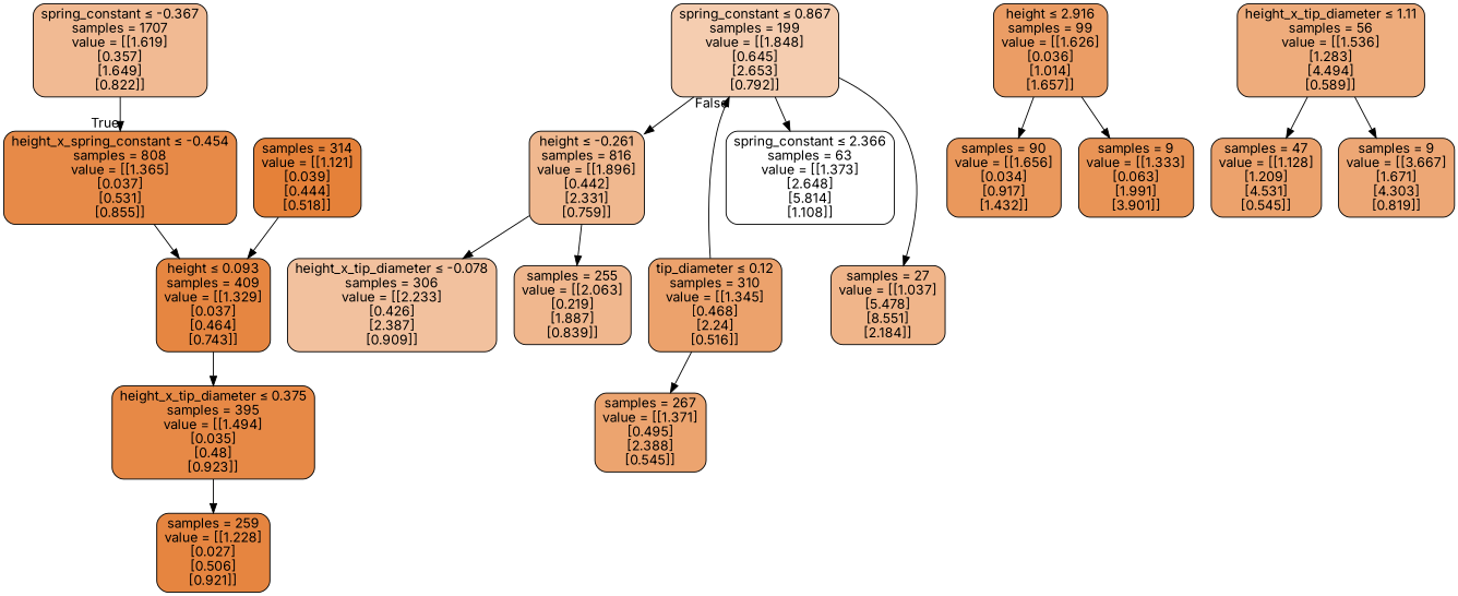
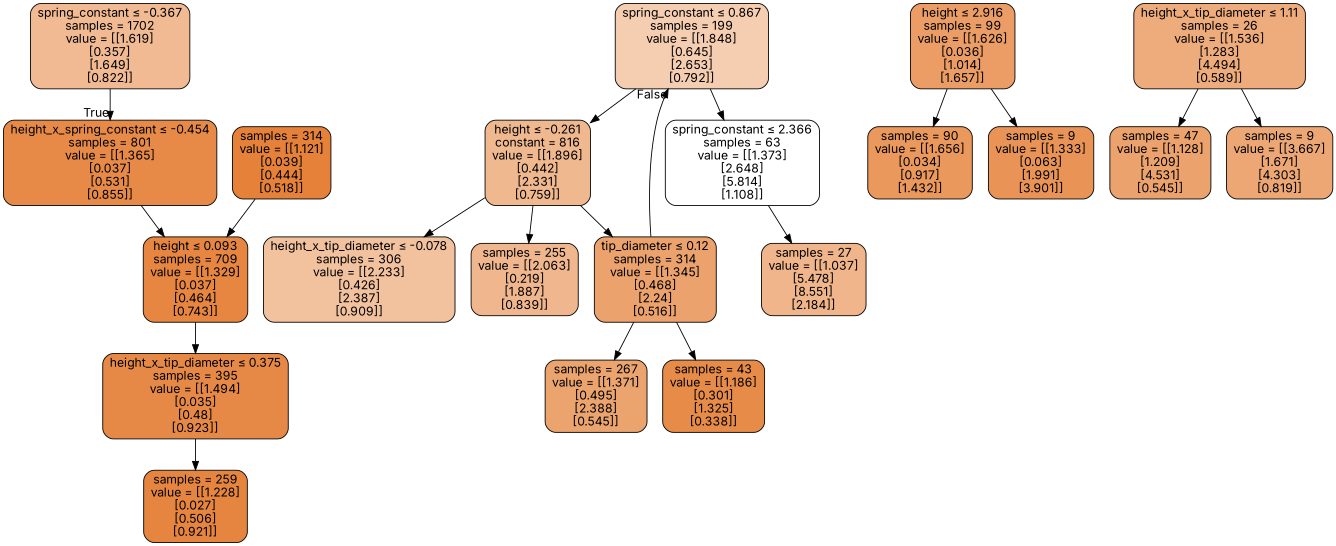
  digraph {
    fontname=Inter
    node [color=black fillcolor="#eca26c" fontname=Inter shape=box style="filled, rounded"]
    edge [fontname=Inter]
-   n1 [fillcolor="#f1ba93" label=<spring_constant &le; -0.367<br/>samples = 1707<br/>value = [[1.619]<br/>[0.357]<br/>[1.649]<br/>[0.822]]>]
-   n2 [fillcolor="#e78a48" label=<height_x_spring_constant &le; -0.454<br/>samples = 808<br/>value = [[1.365]<br/>[0.037]<br/>[0.531]<br/>[0.855]]>]
-   n3 [fillcolor="#e68641" label=<height &le; 0.093<br/>samples = 409<br/>value = [[1.329]<br/>[0.037]<br/>[0.464]<br/>[0.743]]>]
+   n1 [fillcolor="#f1ba93" label=<spring_constant &le; -0.367<br/>samples = 1702<br/>value = [[1.619]<br/>[0.357]<br/>[1.649]<br/>[0.822]]>]
+   n2 [fillcolor="#e78a48" label=<height_x_spring_constant &le; -0.454<br/>samples = 801<br/>value = [[1.365]<br/>[0.037]<br/>[0.531]<br/>[0.855]]>]
+   n3 [fillcolor="#e68641" label=<height &le; 0.093<br/>samples = 709<br/>value = [[1.329]<br/>[0.037]<br/>[0.464]<br/>[0.743]]>]
    n4 [fillcolor="#f5cdb0" label=<spring_constant &le; 0.867<br/>samples = 199<br/>value = [[1.848]<br/>[0.645]<br/>[2.653]<br/>[0.792]]>]
-   n5 [fillcolor="#f0b88f" label=<height &le; -0.261<br/>samples = 816<br/>value = [[1.896]<br/>[0.442]<br/>[2.331]<br/>[0.759]]>]
+   n5 [fillcolor="#f0b88f" label=<height &le; -0.261<br/>constant = 816<br/>value = [[1.896]<br/>[0.442]<br/>[2.331]<br/>[0.759]]>]
    n6 [fillcolor="#ffffff" label=<spring_constant &le; 2.366<br/>samples = 63<br/>value = [[1.373]<br/>[2.648]<br/>[5.814]<br/>[1.108]]>]
    n7 [fillcolor="#e78946" label=<height_x_tip_diameter &le; 0.375<br/>samples = 395<br/>value = [[1.494]<br/>[0.035]<br/>[0.48]<br/>[0.923]]>]
    n8 [fillcolor="#eb9d65" label=<height &le; 2.916<br/>samples = 99<br/>value = [[1.626]<br/>[0.036]<br/>[1.014]<br/>[1.657]]>]
    n9 [fillcolor="#ea985c" label=<samples = 90<br/>value = [[1.656]<br/>[0.034]<br/>[0.917]<br/>[1.432]]>]
    n10 [fillcolor="#e99456" label=<samples = 9<br/>value = [[1.333]<br/>[0.063]<br/>[1.991]<br/>[3.901]]>]
    n11 [fillcolor="#e58139" label=<samples = 314<br/>value = [[1.121]<br/>[0.039]<br/>[0.444]<br/>[0.518]]>]
    n12 [fillcolor="#e68540" label=<samples = 259<br/>value = [[1.228]<br/>[0.027]<br/>[0.506]<br/>[0.921]]>]
-   n13 [label=<tip_diameter &le; 0.12<br/>samples = 310<br/>value = [[1.345]<br/>[0.468]<br/>[2.24]<br/>[0.516]]>]
+   n13 [label=<tip_diameter &le; 0.12<br/>samples = 314<br/>value = [[1.345]<br/>[0.468]<br/>[2.24]<br/>[0.516]]>]
    n14 [fillcolor="#f2c19e" label=<height_x_tip_diameter &le; -0.078<br/>samples = 306<br/>value = [[2.233]<br/>[0.426]<br/>[2.387]<br/>[0.909]]>]
    n15 [fillcolor="#f0b78e" label=<samples = 255<br/>value = [[2.063]<br/>[0.219]<br/>[1.887]<br/>[0.839]]>]
    n16 [fillcolor="#f0b58a" label=<samples = 27<br/>value = [[1.037]<br/>[5.478]<br/>[8.551]<br/>[2.184]]>]
    n17 [fillcolor="#eca46f" label=<samples = 267<br/>value = [[1.371]<br/>[0.495]<br/>[2.388]<br/>[0.545]]>]
-   n19 [fillcolor="#eeac7c" label=<height_x_tip_diameter &le; 1.11<br/>samples = 56<br/>value = [[1.536]<br/>[1.283]<br/>[4.494]<br/>[0.589]]>]
+   n18 [fillcolor="#e78b49" label=<samples = 43<br/>value = [[1.186]<br/>[0.301]<br/>[1.325]<br/>[0.338]]>]
+   n19 [fillcolor="#eeac7c" label=<height_x_tip_diameter &le; 1.11<br/>samples = 26<br/>value = [[1.536]<br/>[1.283]<br/>[4.494]<br/>[0.589]]>]
    n20 [label=<samples = 47<br/>value = [[1.128]<br/>[1.209]<br/>[4.531]<br/>[0.545]]>]
    n21 [fillcolor="#eda775" label=<samples = 9<br/>value = [[3.667]<br/>[1.671]<br/>[4.303]<br/>[0.819]]>]
    n1 -> n2 [headlabel=True labelangle=45 labeldistance=2.5]
    n2 -> n3
    n3 -> n7
    n4 -> n5
    n4 -> n6
+   n5 -> n13
    n5 -> n14
    n5 -> n15
-   n4 -> n16
+   n6 -> n16
    n7 -> n12
    n8 -> n9
    n8 -> n10
    n11 -> n3
    n13 -> n4 [headlabel=False labelangle=-45 labeldistance=2.5]
    n13 -> n17
+   n13 -> n18
    n19 -> n20
    n19 -> n21
  }
